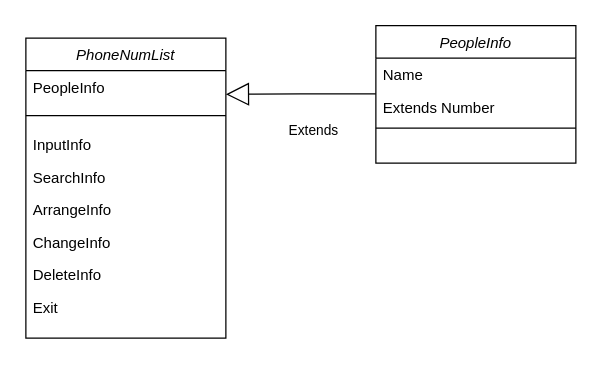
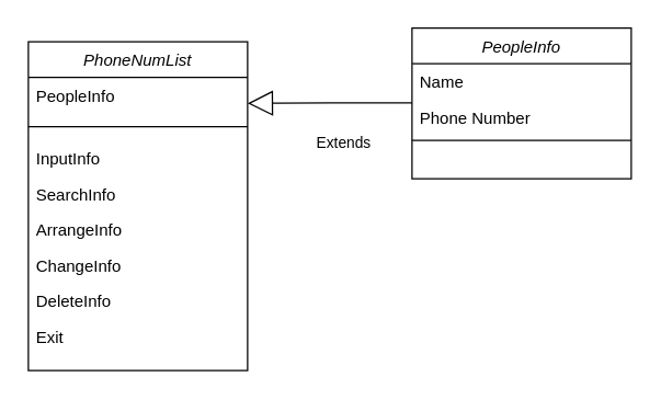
  <mxCell id="0" />
  <mxCell id="1" parent="0" />
  <mxCell id="2" value="PhoneNumList" style="swimlane;fontStyle=2;align=center;verticalAlign=top;childLayout=stackLayout;horizontal=1;startSize=26;horizontalStack=0;resizeParent=1;resizeLast=0;collapsible=1;marginBottom=0;rounded=0;shadow=0;strokeWidth=1;" parent="1" vertex="1"><mxGeometry x="20" y="30" width="160" height="240" as="geometry"><mxRectangle x="230" y="140" width="160" height="26" as="alternateBounds" /></mxGeometry></mxCell>
  <mxCell id="3" value="PeopleInfo" style="text;align=left;verticalAlign=top;spacingLeft=4;spacingRight=4;overflow=hidden;rotatable=0;points=[[0,0.5],[1,0.5]];portConstraint=eastwest;" parent="2" vertex="1"><mxGeometry y="26" width="160" height="26" as="geometry" /></mxCell>
  <mxCell id="4" value="" style="line;html=1;strokeWidth=1;align=left;verticalAlign=middle;spacingTop=-1;spacingLeft=3;spacingRight=3;rotatable=0;labelPosition=right;points=[];portConstraint=eastwest;" parent="2" vertex="1"><mxGeometry y="52" width="160" height="20" as="geometry" /></mxCell>
  <mxCell id="5" value="InputInfo" style="text;strokeColor=none;fillColor=none;align=left;verticalAlign=top;spacingLeft=4;spacingRight=4;overflow=hidden;rotatable=0;points=[[0,0.5],[1,0.5]];portConstraint=eastwest;" parent="2" vertex="1"><mxGeometry y="72" width="160" height="26" as="geometry" /></mxCell>
  <mxCell id="6" value="SearchInfo" style="text;strokeColor=none;fillColor=none;align=left;verticalAlign=top;spacingLeft=4;spacingRight=4;overflow=hidden;rotatable=0;points=[[0,0.5],[1,0.5]];portConstraint=eastwest;" parent="2" vertex="1"><mxGeometry y="98" width="160" height="26" as="geometry" /></mxCell>
  <mxCell id="7" value="ArrangeInfo" style="text;strokeColor=none;fillColor=none;align=left;verticalAlign=top;spacingLeft=4;spacingRight=4;overflow=hidden;rotatable=0;points=[[0,0.5],[1,0.5]];portConstraint=eastwest;" parent="2" vertex="1"><mxGeometry y="124" width="160" height="26" as="geometry" /></mxCell>
  <mxCell id="8" value="ChangeInfo" style="text;strokeColor=none;fillColor=none;align=left;verticalAlign=top;spacingLeft=4;spacingRight=4;overflow=hidden;rotatable=0;points=[[0,0.5],[1,0.5]];portConstraint=eastwest;" parent="2" vertex="1"><mxGeometry y="150" width="160" height="26" as="geometry" /></mxCell>
  <mxCell id="9" value="DeleteInfo" style="text;strokeColor=none;fillColor=none;align=left;verticalAlign=top;spacingLeft=4;spacingRight=4;overflow=hidden;rotatable=0;points=[[0,0.5],[1,0.5]];portConstraint=eastwest;" parent="2" vertex="1"><mxGeometry y="176" width="160" height="26" as="geometry" /></mxCell>
  <mxCell id="10" value="Exit" style="text;strokeColor=none;fillColor=none;align=left;verticalAlign=top;spacingLeft=4;spacingRight=4;overflow=hidden;rotatable=0;points=[[0,0.5],[1,0.5]];portConstraint=eastwest;" parent="2" vertex="1"><mxGeometry y="202" width="160" height="26" as="geometry" /></mxCell>
  <mxCell id="11" value="PeopleInfo" style="swimlane;fontStyle=2;align=center;verticalAlign=top;childLayout=stackLayout;horizontal=1;startSize=26;horizontalStack=0;resizeParent=1;resizeLast=0;collapsible=1;marginBottom=0;rounded=0;shadow=0;strokeWidth=1;" parent="1" vertex="1"><mxGeometry x="300" y="20" width="160" height="110" as="geometry"><mxRectangle x="230" y="140" width="160" height="26" as="alternateBounds" /></mxGeometry></mxCell>
  <mxCell id="12" value="Name" style="text;align=left;verticalAlign=top;spacingLeft=4;spacingRight=4;overflow=hidden;rotatable=0;points=[[0,0.5],[1,0.5]];portConstraint=eastwest;" parent="11" vertex="1"><mxGeometry y="26" width="160" height="26" as="geometry" /></mxCell>
- <mxCell id="13" value="Extends Number" style="text;align=left;verticalAlign=top;spacingLeft=4;spacingRight=4;overflow=hidden;rotatable=0;points=[[0,0.5],[1,0.5]];portConstraint=eastwest;rounded=0;shadow=0;html=0;" parent="11" vertex="1"><mxGeometry y="52" width="160" height="26" as="geometry" /></mxCell>
+ <mxCell id="13" value="Phone Number" style="text;align=left;verticalAlign=top;spacingLeft=4;spacingRight=4;overflow=hidden;rotatable=0;points=[[0,0.5],[1,0.5]];portConstraint=eastwest;rounded=0;shadow=0;html=0;" parent="11" vertex="1"><mxGeometry y="52" width="160" height="26" as="geometry" /></mxCell>
  <mxCell id="14" value="" style="line;html=1;strokeWidth=1;align=left;verticalAlign=middle;spacingTop=-1;spacingLeft=3;spacingRight=3;rotatable=0;labelPosition=right;points=[];portConstraint=eastwest;" parent="11" vertex="1"><mxGeometry y="78" width="160" height="8" as="geometry" /></mxCell>
  <mxCell id="15" value="Extends" style="endArrow=block;endSize=16;endFill=0;html=1;" edge="1" parent="1"><mxGeometry x="-0.167" y="30" width="160" relative="1" as="geometry"><mxPoint x="300" y="74.5" as="sourcePoint" /><mxPoint x="180" y="75" as="targetPoint" /><Array as="points"><mxPoint x="250" y="74.5" /></Array><mxPoint as="offset" /></mxGeometry></mxCell>
